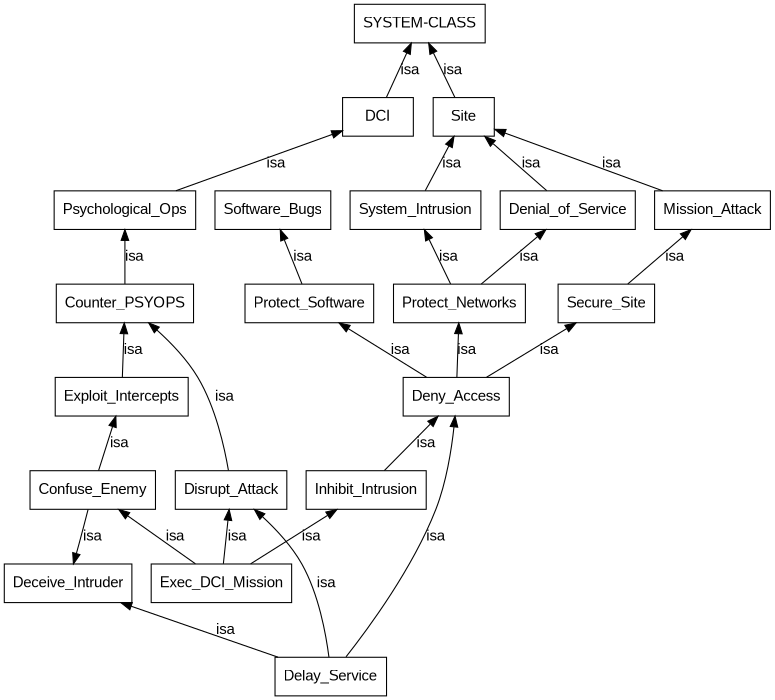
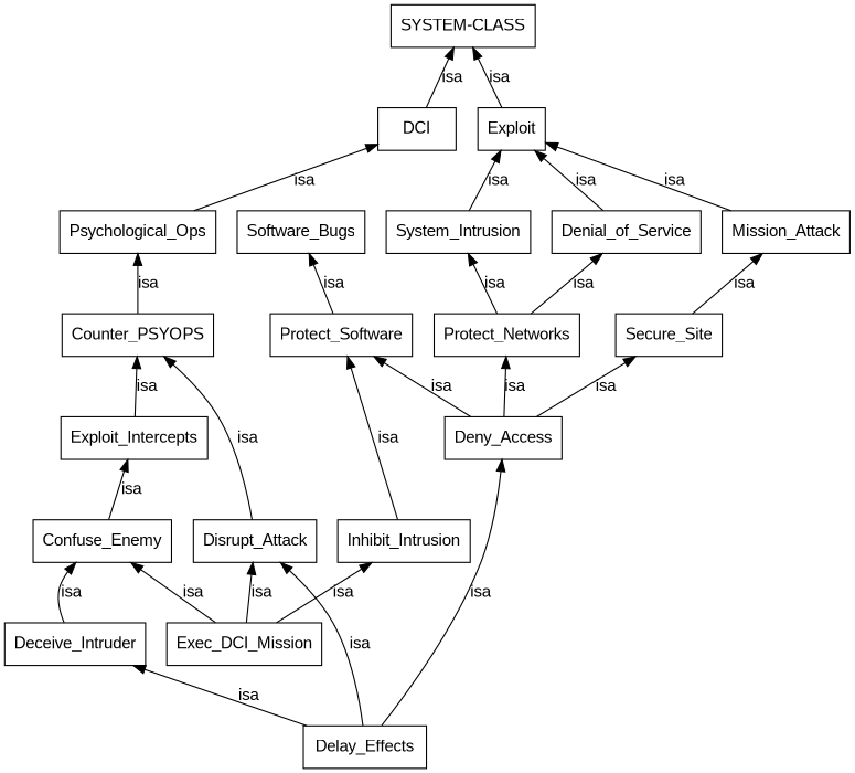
  digraph {
    fontname="Liberation Sans"
    node [color="0.0,0.0,0.0" fontcolor="0.0,0.0,0.0" fontname="Liberation Sans" shape=box]
    edge [color="0.0,0.0,0.0" dir=back fontcolor="0.0,0.0,0.0" fontname="Liberation Sans"]
    n1 [height=0.50 label=Confuse_Enemy width=1.47]
    n2 [height=0.50 label=Exec_DCI_Mission width=1.72]
    n3 [height=0.50 label=Deceive_Intruder width=1.56]
-   n4 [height=0.50 label=Delay_Service width=1.31]
+   n4 [height=0.50 label=Delay_Effects width=1.31]
    n5 [height=0.50 label=Exploit_Intercepts width=1.61]
    n6 [height=0.50 label=Counter_PSYOPS width=1.64]
    n7 [height=0.50 label=Disrupt_Attack width=1.39]
    n8 [height=0.50 label=Psychological_Ops width=1.69]
    n9 [height=0.50 label="SYSTEM-CLASS" width=1.64]
-   n10 [height=0.50 label=Site width=0.75]
+   n10 [height=0.50 label=Exploit width=0.75]
    n11 [height=0.50 label=DCI width=0.92]
    n12 [height=0.50 label=Mission_Attack width=1.47]
    n13 [height=0.50 label=Denial_of_Service width=1.64]
    n14 [height=0.50 label=System_Intrusion width=1.56]
    n15 [height=0.50 label=Protect_Software width=1.53]
    n16 [height=0.50 label=Deny_Access width=1.25]
    n17 [height=0.50 label=Inhibit_Intrusion width=1.50]
    n18 [height=0.50 label=Software_Bugs width=1.39]
    n19 [height=0.50 label=Protect_Networks width=1.58]
    n20 [height=0.50 label=Secure_Site width=1.11]
    n1 -> n2 [label=isa]
-   n3 -> n1 [label=isa]
+   n1 -> n3 [label=isa]
    n3 -> n4 [label=isa]
    n5 -> n1 [label=isa]
    n6 -> n5 [label=isa]
    n6 -> n7 [label=isa]
    n7 -> n2 [label=isa]
    n7 -> n4 [label=isa]
    n8 -> n6 [label=isa]
    n9 -> n10 [label=isa]
    n9 -> n11 [label=isa]
    n10 -> n12 [label=isa]
    n10 -> n13 [label=isa]
    n10 -> n14 [label=isa]
    n11 -> n8 [label=isa]
    n12 -> n20 [label=isa]
    n13 -> n19 [label=isa]
    n14 -> n19 [label=isa]
    n15 -> n16 [label=isa]
    n16 -> n4 [label=isa]
-   n16 -> n17 [label=isa]
+   n15 -> n17 [label=isa]
    n17 -> n2 [label=isa]
    n18 -> n15 [label=isa]
    n19 -> n16 [label=isa]
    n20 -> n16 [label=isa]
  }
